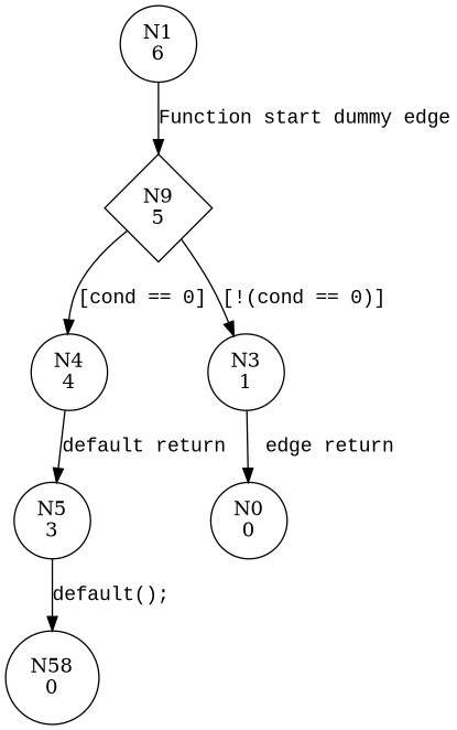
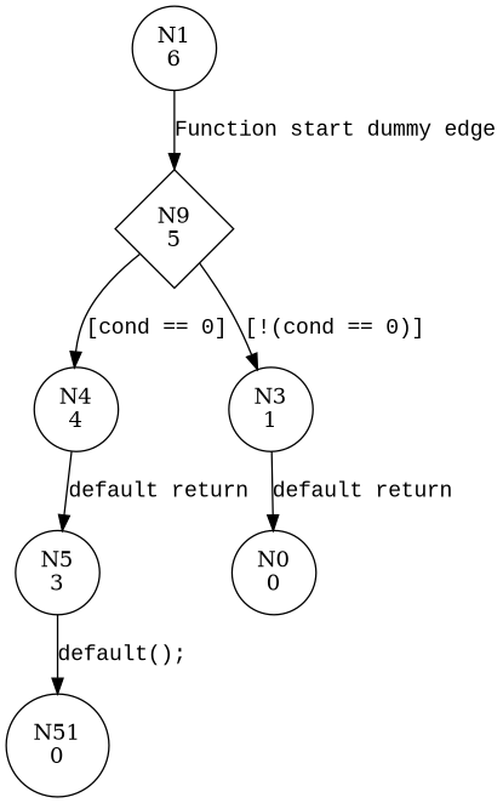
  digraph {
    node [shape=circle]
    edge [fontname="Courier New"]
    n1 [label="N1\n6"]
    n2 [label="N9\n5" shape=diamond]
    n3 [label="N4\n4"]
    n4 [label="N3\n1"]
    n5 [label="N5\n3"]
    n6 [label="N0\n0"]
-   n7 [label="N58\n0"]
+   n7 [label="N51\n0"]
    n1 -> n2 [label="Function start dummy edge"]
    n2 -> n3 [label="[cond == 0]"]
    n2 -> n4 [label="[!(cond == 0)]"]
    n3 -> n5 [label="default return"]
-   n4 -> n6 [label="edge return"]
+   n4 -> n6 [label="default return"]
    n5 -> n7 [label="default();"]
  }
